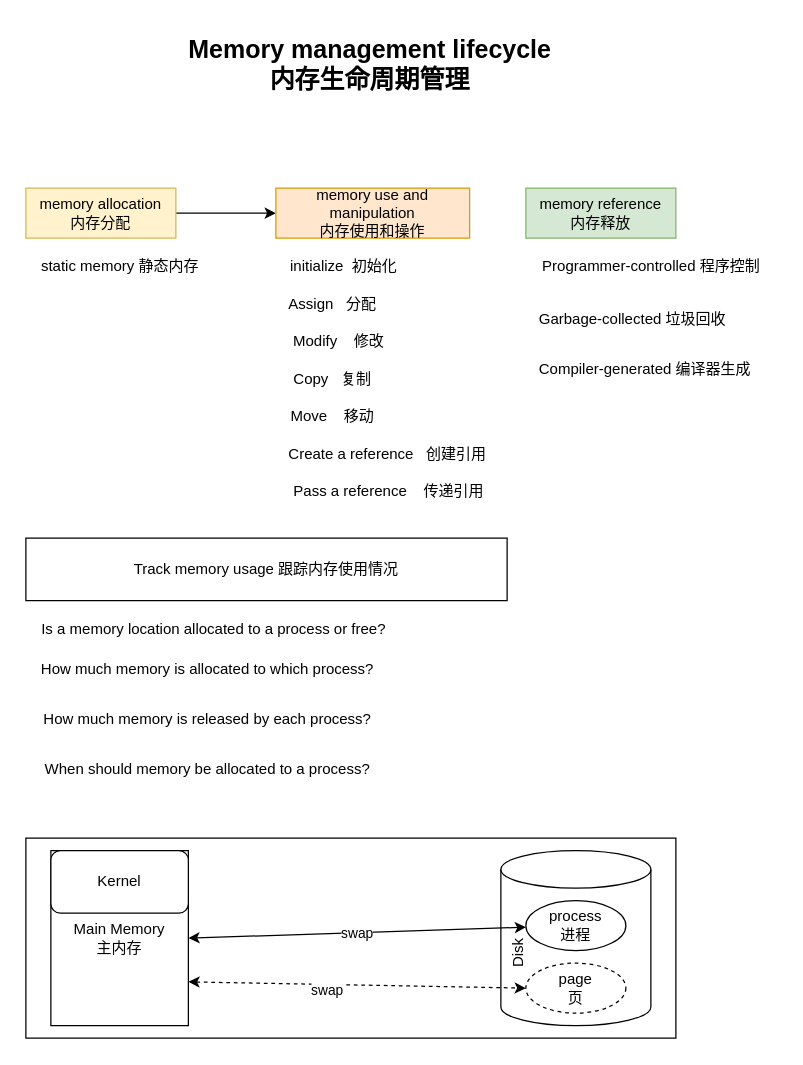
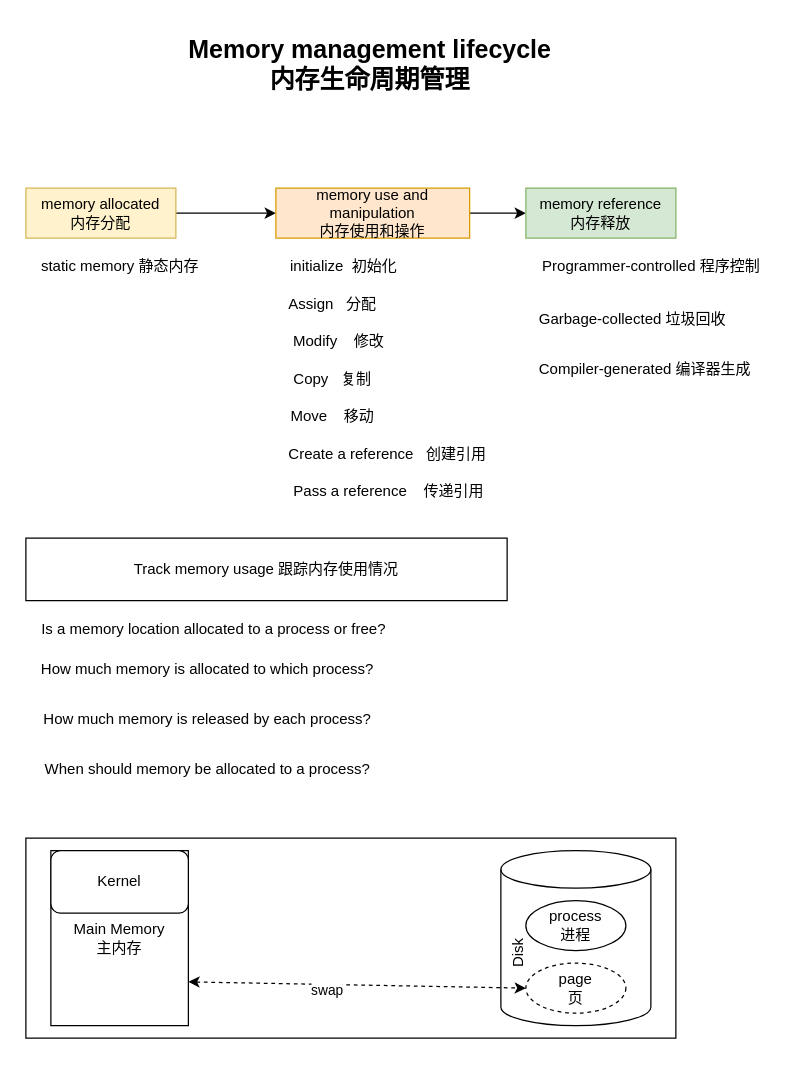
  <mxCell id="0" />
  <mxCell id="1" parent="0" />
  <mxCell id="2" value="" style="edgeStyle=orthogonalEdgeStyle;rounded=0;orthogonalLoop=1;jettySize=auto;html=1;" edge="1" parent="1" source="3" target="5"><mxGeometry relative="1" as="geometry" /></mxCell>
- <mxCell id="3" value="memory allocation&lt;br&gt;内存分配" style="rounded=0;whiteSpace=wrap;html=1;fillColor=#fff2cc;strokeColor=#d6b656;" vertex="1" parent="1"><mxGeometry x="20" y="150" width="120" height="40" as="geometry" /></mxCell>
+ <mxCell id="3" value="memory allocated&lt;br&gt;内存分配" style="rounded=0;whiteSpace=wrap;html=1;fillColor=#fff2cc;strokeColor=#d6b656;" vertex="1" parent="1"><mxGeometry x="20" y="150" width="120" height="40" as="geometry" /></mxCell>
+ <mxCell id="4" value="" style="edgeStyle=orthogonalEdgeStyle;rounded=0;orthogonalLoop=1;jettySize=auto;html=1;" edge="1" parent="1" source="5" target="6"><mxGeometry relative="1" as="geometry" /></mxCell>
  <mxCell id="5" value="memory use and manipulation&lt;br&gt;内存使用和操作" style="rounded=0;whiteSpace=wrap;html=1;fillColor=#ffe6cc;strokeColor=#d79b00;" vertex="1" parent="1"><mxGeometry x="220" y="150" width="155" height="40" as="geometry" /></mxCell>
  <mxCell id="6" value="memory reference&lt;br&gt;内存释放" style="rounded=0;whiteSpace=wrap;html=1;fillColor=#d5e8d4;strokeColor=#82b366;" vertex="1" parent="1"><mxGeometry x="420" y="150" width="120" height="40" as="geometry" /></mxCell>
  <mxCell id="7" value="Track memory usage 跟踪内存使用情况" style="rounded=0;whiteSpace=wrap;html=1;" vertex="1" parent="1"><mxGeometry x="20" y="430" width="385" height="50" as="geometry" /></mxCell>
  <mxCell id="8" value="static memory 静态内存" style="text;html=1;align=center;verticalAlign=middle;resizable=0;points=[];autosize=1;strokeColor=none;fillColor=none;" vertex="1" parent="1"><mxGeometry x="20" y="198" width="150" height="30" as="geometry" /></mxCell>
  <mxCell id="9" value="initialize&amp;nbsp; 初始化" style="text;html=1;align=center;verticalAlign=middle;resizable=0;points=[];autosize=1;strokeColor=none;fillColor=none;" vertex="1" parent="1"><mxGeometry x="219" y="198" width="110" height="30" as="geometry" /></mxCell>
  <mxCell id="10" value="Assign&amp;nbsp; &amp;nbsp;分配" style="text;html=1;align=center;verticalAlign=middle;resizable=0;points=[];autosize=1;strokeColor=none;fillColor=none;" vertex="1" parent="1"><mxGeometry x="220" y="228" width="90" height="30" as="geometry" /></mxCell>
  <mxCell id="11" value="Modify&amp;nbsp; &amp;nbsp; 修改" style="text;html=1;align=center;verticalAlign=middle;resizable=0;points=[];autosize=1;strokeColor=none;fillColor=none;" vertex="1" parent="1"><mxGeometry x="220" y="258" width="100" height="30" as="geometry" /></mxCell>
  <mxCell id="12" value="Copy&amp;nbsp; &amp;nbsp;复制" style="text;html=1;align=center;verticalAlign=middle;resizable=0;points=[];autosize=1;strokeColor=none;fillColor=none;" vertex="1" parent="1"><mxGeometry x="220" y="288" width="90" height="30" as="geometry" /></mxCell>
  <mxCell id="13" value="Move&amp;nbsp; &amp;nbsp; 移动" style="text;html=1;align=center;verticalAlign=middle;resizable=0;points=[];autosize=1;strokeColor=none;fillColor=none;" vertex="1" parent="1"><mxGeometry x="220" y="318" width="90" height="30" as="geometry" /></mxCell>
  <mxCell id="14" value="Create a reference&amp;nbsp; &amp;nbsp;创建引用" style="text;html=1;align=center;verticalAlign=middle;resizable=0;points=[];autosize=1;strokeColor=none;fillColor=none;" vertex="1" parent="1"><mxGeometry x="219" y="348" width="180" height="30" as="geometry" /></mxCell>
  <mxCell id="15" value="Pass a reference&amp;nbsp; &amp;nbsp; 传递引用" style="text;html=1;align=center;verticalAlign=middle;resizable=0;points=[];autosize=1;strokeColor=none;fillColor=none;" vertex="1" parent="1"><mxGeometry x="220" y="378" width="180" height="30" as="geometry" /></mxCell>
  <mxCell id="16" value="Programmer-controlled 程序控制" style="text;html=1;align=center;verticalAlign=middle;resizable=0;points=[];autosize=1;strokeColor=none;fillColor=none;" vertex="1" parent="1"><mxGeometry x="420" y="198" width="200" height="30" as="geometry" /></mxCell>
  <mxCell id="17" value="Garbage-collected 垃圾回收" style="text;html=1;align=center;verticalAlign=middle;resizable=0;points=[];autosize=1;strokeColor=none;fillColor=none;" vertex="1" parent="1"><mxGeometry x="420" y="240" width="170" height="30" as="geometry" /></mxCell>
  <mxCell id="18" value="Compiler-generated 编译器生成" style="text;html=1;align=center;verticalAlign=middle;resizable=0;points=[];autosize=1;strokeColor=none;fillColor=none;" vertex="1" parent="1"><mxGeometry x="420" y="280" width="190" height="30" as="geometry" /></mxCell>
  <mxCell id="19" value="" style="rounded=0;whiteSpace=wrap;html=1;" vertex="1" parent="1"><mxGeometry x="20" y="670" width="520" height="160" as="geometry" /></mxCell>
  <mxCell id="20" value="Main Memory&lt;br&gt;主内存" style="rounded=0;whiteSpace=wrap;html=1;" vertex="1" parent="1"><mxGeometry x="40" y="680" width="110" height="140" as="geometry" /></mxCell>
  <mxCell id="21" value="Kernel" style="rounded=1;whiteSpace=wrap;html=1;" vertex="1" parent="1"><mxGeometry x="40" y="680" width="110" height="50" as="geometry" /></mxCell>
  <mxCell id="22" value="Disk" style="shape=cylinder3;whiteSpace=wrap;html=1;boundedLbl=1;backgroundOutline=1;size=15;verticalAlign=top;horizontal=0;" vertex="1" parent="1"><mxGeometry x="400" y="680" width="120" height="140" as="geometry" /></mxCell>
  <mxCell id="23" value="process&lt;br&gt;进程" style="ellipse;whiteSpace=wrap;html=1;" vertex="1" parent="1"><mxGeometry x="420" y="720" width="80" height="40" as="geometry" /></mxCell>
  <mxCell id="24" value="page&lt;br&gt;页" style="ellipse;whiteSpace=wrap;html=1;dashed=1;" vertex="1" parent="1"><mxGeometry x="420" y="770" width="80" height="40" as="geometry" /></mxCell>
- <mxCell id="25" value="swap" style="endArrow=classic;startArrow=classic;html=1;rounded=0;exitX=1;exitY=0.5;exitDx=0;exitDy=0;" edge="1" parent="1" source="20" target="23"><mxGeometry width="50" height="50" relative="1" as="geometry"><mxPoint x="210" y="780" as="sourcePoint" /><mxPoint x="260" y="730" as="targetPoint" /></mxGeometry></mxCell>
  <mxCell id="26" value="" style="endArrow=classic;startArrow=classic;html=1;rounded=0;entryX=0;entryY=0.5;entryDx=0;entryDy=0;exitX=1;exitY=0.75;exitDx=0;exitDy=0;dashed=1;" edge="1" parent="1" source="20" target="24"><mxGeometry width="50" height="50" relative="1" as="geometry"><mxPoint x="250" y="810" as="sourcePoint" /><mxPoint x="300" y="760" as="targetPoint" /></mxGeometry></mxCell>
  <mxCell id="27" value="swap" style="edgeLabel;html=1;align=center;verticalAlign=middle;resizable=0;points=[];" vertex="1" connectable="0" parent="26"><mxGeometry x="-0.18" y="-4" relative="1" as="geometry"><mxPoint as="offset" /></mxGeometry></mxCell>
  <mxCell id="28" value="Is a memory location allocated to a process or free?" style="text;html=1;align=center;verticalAlign=middle;resizable=0;points=[];autosize=1;strokeColor=none;fillColor=none;" vertex="1" parent="1"><mxGeometry x="20" y="488" width="300" height="30" as="geometry" /></mxCell>
  <mxCell id="29" value="How much memory is allocated to which process?" style="text;html=1;align=center;verticalAlign=middle;resizable=0;points=[];autosize=1;strokeColor=none;fillColor=none;" vertex="1" parent="1"><mxGeometry x="20" y="520" width="290" height="30" as="geometry" /></mxCell>
  <mxCell id="30" value="How much memory is released by each process?" style="text;html=1;align=center;verticalAlign=middle;resizable=0;points=[];autosize=1;strokeColor=none;fillColor=none;" vertex="1" parent="1"><mxGeometry x="20" y="560" width="290" height="30" as="geometry" /></mxCell>
  <mxCell id="31" value="When should memory be allocated to a process?" style="text;html=1;align=center;verticalAlign=middle;resizable=0;points=[];autosize=1;strokeColor=none;fillColor=none;" vertex="1" parent="1"><mxGeometry x="25" y="600" width="280" height="30" as="geometry" /></mxCell>
  <mxCell id="32" value="Memory management lifecycle&lt;br&gt;内存生命周期管理" style="text;html=1;align=center;verticalAlign=middle;resizable=0;points=[];autosize=1;strokeColor=none;fillColor=none;fontSize=20;fontStyle=1" vertex="1" parent="1"><mxGeometry x="140" y="20" width="310" height="60" as="geometry" /></mxCell>
